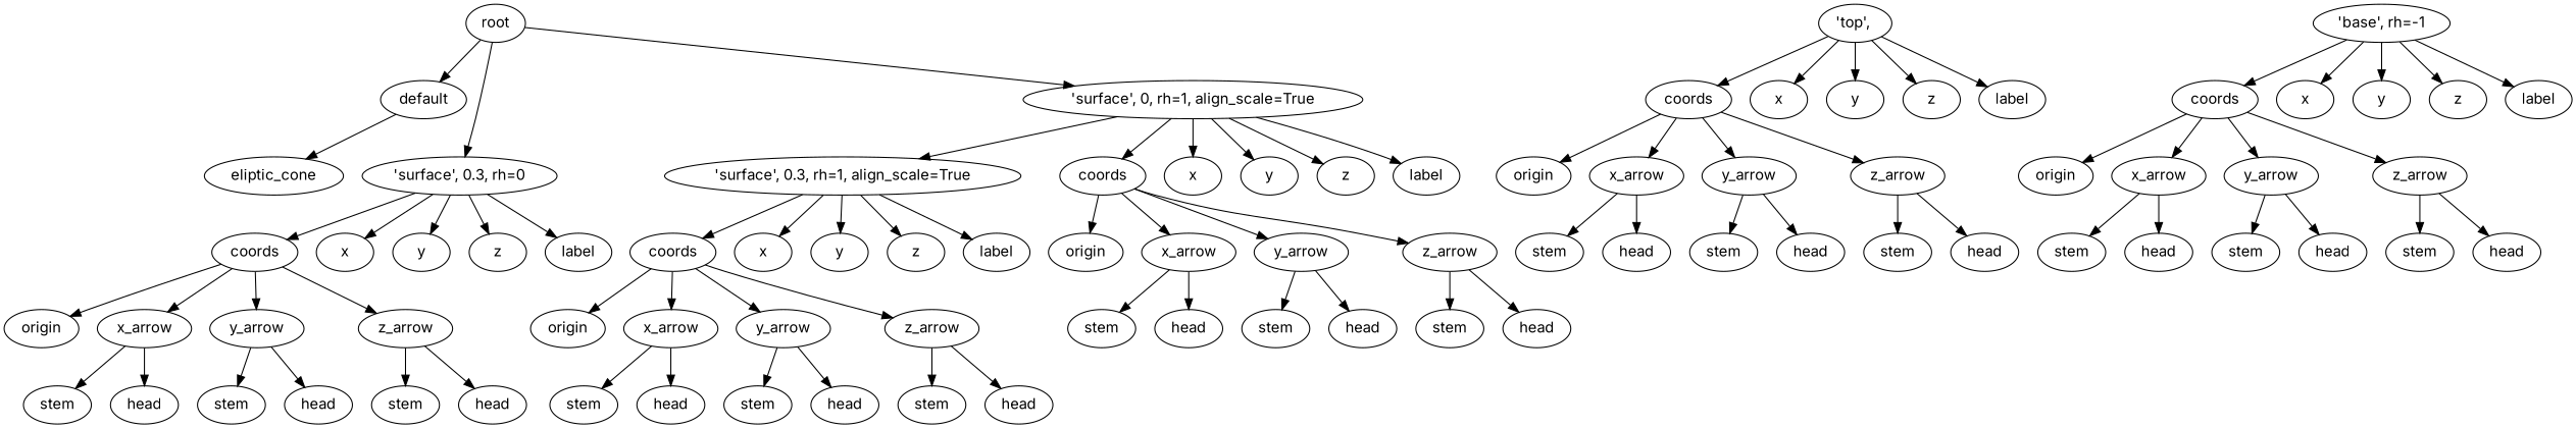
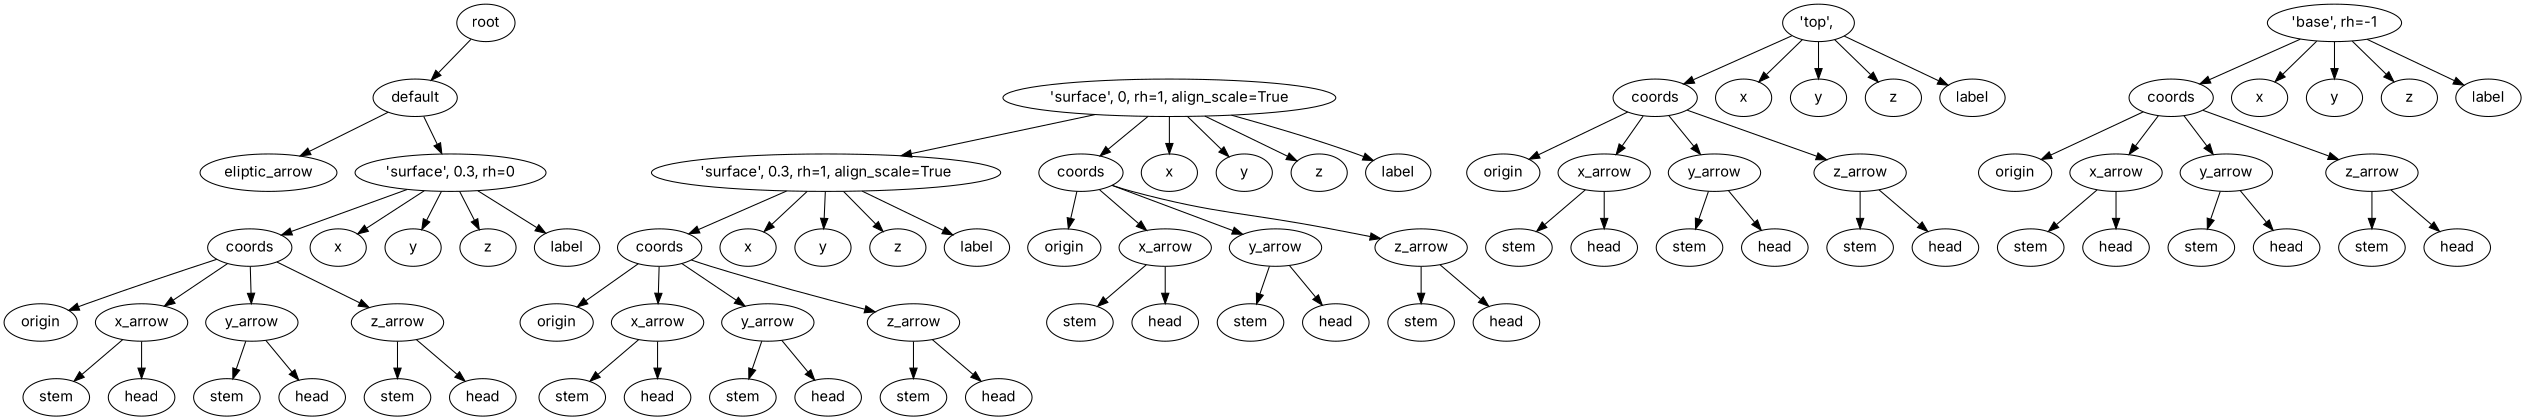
  digraph {
    fontname=Inter
    rankdir=TB
    node [fontname=Inter]
    edge [fontname=Inter]
    n1 [label=root]
    n2 [label=default]
    n3 [label="'surface',\ 0,\ rh=1,\ align_scale=True"]
    n4 [label="'surface',\ 0\.3,\ rh=0"]
-   n5 [label=eliptic_cone]
+   n5 [label=eliptic_arrow]
    n6 [label="'top',\ "]
    n7 [label=coords]
    n8 [label=x]
    n9 [label=y]
    n10 [label=z]
    n11 [label=label]
    n12 [label="'base',\ rh=\-1"]
    n13 [label=coords]
    n14 [label=x]
    n15 [label=y]
    n16 [label=z]
    n17 [label=label]
    n18 [label="'surface',\ 0\.3,\ rh=1,\ align_scale=True"]
    n19 [label=coords]
    n20 [label=x]
    n21 [label=y]
    n22 [label=z]
    n23 [label=label]
    n24 [label=coords]
    n25 [label=x]
    n26 [label=y]
    n27 [label=z]
    n28 [label=label]
    n29 [label=coords]
    n30 [label=x]
    n31 [label=y]
    n32 [label=z]
    n33 [label=label]
    n34 [label=origin]
    n35 [label=x_arrow]
    n36 [label=y_arrow]
    n37 [label=z_arrow]
    n38 [label=stem]
    n39 [label=head]
    n40 [label=stem]
    n41 [label=head]
    n42 [label=stem]
    n43 [label=head]
    n44 [label=origin]
    n45 [label=x_arrow]
    n46 [label=y_arrow]
    n47 [label=z_arrow]
    n48 [label=stem]
    n49 [label=head]
    n50 [label=stem]
    n51 [label=head]
    n52 [label=stem]
    n53 [label=head]
    n54 [label=origin]
    n55 [label=x_arrow]
    n56 [label=y_arrow]
    n57 [label=z_arrow]
    n58 [label=stem]
    n59 [label=head]
    n60 [label=stem]
    n61 [label=head]
    n62 [label=stem]
    n63 [label=head]
    n64 [label=origin]
    n65 [label=x_arrow]
    n66 [label=y_arrow]
    n67 [label=z_arrow]
    n68 [label=stem]
    n69 [label=head]
    n70 [label=stem]
    n71 [label=head]
    n72 [label=stem]
    n73 [label=head]
    n74 [label=origin]
    n75 [label=x_arrow]
    n76 [label=y_arrow]
    n77 [label=z_arrow]
    n78 [label=stem]
    n79 [label=head]
    n80 [label=stem]
    n81 [label=head]
    n82 [label=stem]
    n83 [label=head]
    n1 -> n2
-   n1 -> n3
-   n1 -> n4
+   n2 -> n4
    n2 -> n5
    n3 -> n18
    n3 -> n19
    n3 -> n20
    n3 -> n21
    n3 -> n22
    n3 -> n23
    n4 -> n29
    n4 -> n30
    n4 -> n31
    n4 -> n32
    n4 -> n33
    n6 -> n7
    n6 -> n8
    n6 -> n9
    n6 -> n10
    n6 -> n11
    n7 -> n34
    n7 -> n35
    n7 -> n36
    n7 -> n37
    n12 -> n13
    n12 -> n14
    n12 -> n15
    n12 -> n16
    n12 -> n17
    n13 -> n44
    n13 -> n45
    n13 -> n46
    n13 -> n47
    n18 -> n24
    n18 -> n25
    n18 -> n26
    n18 -> n27
    n18 -> n28
    n19 -> n54
    n19 -> n55
    n19 -> n56
    n19 -> n57
    n24 -> n64
    n24 -> n65
    n24 -> n66
    n24 -> n67
    n29 -> n74
    n29 -> n75
    n29 -> n76
    n29 -> n77
    n35 -> n38
    n35 -> n39
    n36 -> n40
    n36 -> n41
    n37 -> n42
    n37 -> n43
    n45 -> n48
    n45 -> n49
    n46 -> n50
    n46 -> n51
    n47 -> n52
    n47 -> n53
    n55 -> n58
    n55 -> n59
    n56 -> n60
    n56 -> n61
    n57 -> n62
    n57 -> n63
    n65 -> n68
    n65 -> n69
    n66 -> n70
    n66 -> n71
    n67 -> n72
    n67 -> n73
    n75 -> n78
    n75 -> n79
    n76 -> n80
    n76 -> n81
    n77 -> n82
    n77 -> n83
  }
